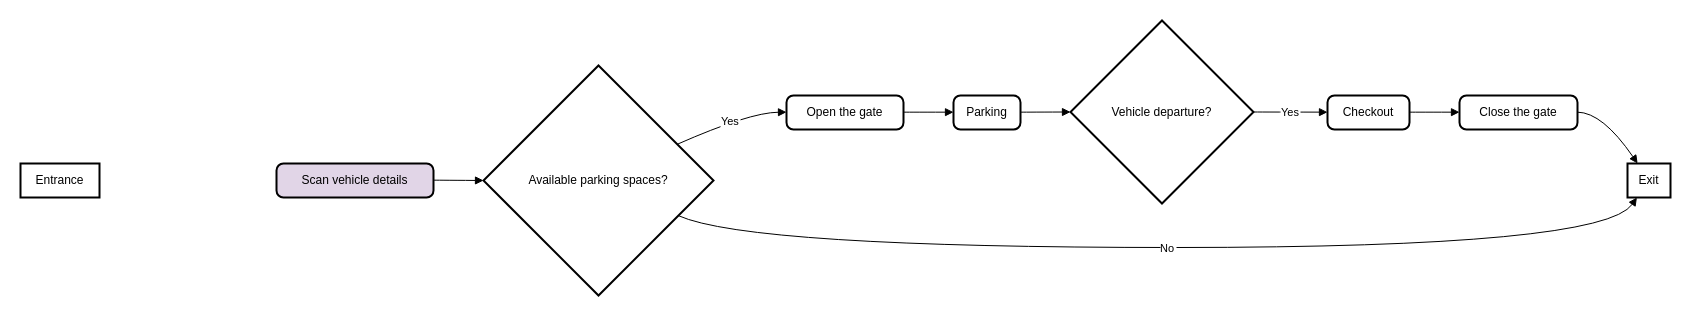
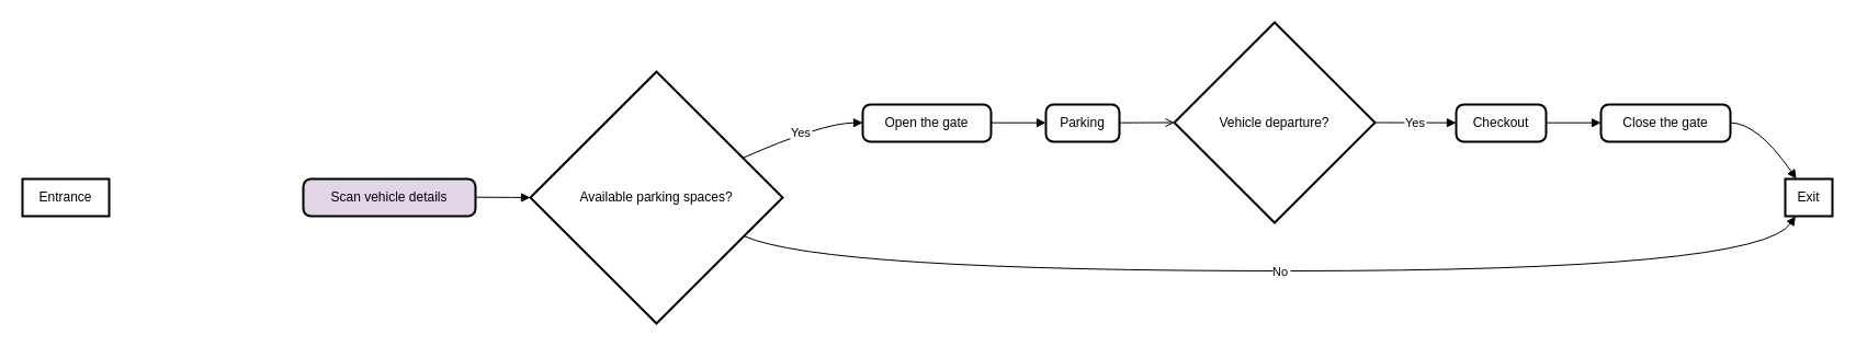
  <mxCell id="0" />
  <mxCell id="1" parent="0" />
  <mxCell id="2" value="Entrance" style="whiteSpace=wrap;strokeWidth=2;" vertex="1" parent="1"><mxGeometry y="163" width="79" height="34" as="geometry" x="20" /></mxCell>
  <mxCell id="3" value="Scan vehicle details" style="rounded=1;absoluteArcSize=1;arcSize=14;whiteSpace=wrap;strokeWidth=2;fillColor=#e1d5e7;" vertex="1" parent="1"><mxGeometry x="276" y="163" width="157" height="34" as="geometry" /></mxCell>
  <mxCell id="4" value="Available parking spaces?" style="rhombus;strokeWidth=2;whiteSpace=wrap;" vertex="1" parent="1"><mxGeometry x="483" y="65" width="230" height="230" as="geometry" /></mxCell>
  <mxCell id="5" value="Open the gate" style="rounded=1;absoluteArcSize=1;arcSize=14;whiteSpace=wrap;strokeWidth=2;" vertex="1" parent="1"><mxGeometry x="786" y="95" width="117" height="34" as="geometry" /></mxCell>
  <mxCell id="6" value="Parking" style="rounded=1;absoluteArcSize=1;arcSize=14;whiteSpace=wrap;strokeWidth=2;" vertex="1" parent="1"><mxGeometry x="953" y="95" width="67" height="34" as="geometry" /></mxCell>
  <mxCell id="7" value="Vehicle departure?" style="rhombus;strokeWidth=2;whiteSpace=wrap;" vertex="1" parent="1"><mxGeometry x="1070" width="183" height="183" as="geometry" y="20" /></mxCell>
  <mxCell id="8" value="Checkout" style="rounded=1;absoluteArcSize=1;arcSize=14;whiteSpace=wrap;strokeWidth=2;" vertex="1" parent="1"><mxGeometry x="1327" y="95" width="82" height="34" as="geometry" /></mxCell>
  <mxCell id="9" value="Close the gate" style="rounded=1;absoluteArcSize=1;arcSize=14;whiteSpace=wrap;strokeWidth=2;" vertex="1" parent="1"><mxGeometry x="1459" y="95" width="118" height="34" as="geometry" /></mxCell>
  <mxCell id="10" value="Exit" style="whiteSpace=wrap;strokeWidth=2;" vertex="1" parent="1"><mxGeometry x="1627" y="163" width="43" height="34" as="geometry" /></mxCell>
  <mxCell id="11" value="" style="curved=1;startArrow=none;endArrow=block;exitX=1;exitY=0.49;entryX=0;entryY=0.5;" edge="1" parent="1" source="3" target="4"><mxGeometry relative="1" as="geometry"><Array as="points" /></mxGeometry></mxCell>
  <mxCell id="12" value="Yes" style="curved=1;startArrow=none;endArrow=block;exitX=1;exitY=0.27;entryX=0;entryY=0.49;" edge="1" parent="1" source="4" target="5"><mxGeometry relative="1" as="geometry"><Array as="points"><mxPoint x="749" y="112" /></Array></mxGeometry></mxCell>
  <mxCell id="13" value="" style="curved=1;startArrow=none;endArrow=block;exitX=1;exitY=0.49;entryX=0;entryY=0.49;" edge="1" parent="1" source="5" target="6"><mxGeometry relative="1" as="geometry"><Array as="points" /></mxGeometry></mxCell>
- <mxCell id="14" value="" style="curved=1;startArrow=none;endArrow=block;exitX=1;exitY=0.49;entryX=0;entryY=0.5;" edge="1" parent="1" source="6" target="7"><mxGeometry relative="1" as="geometry"><Array as="points" /></mxGeometry></mxCell>
+ <mxCell id="14" value="" style="curved=1;startArrow=none;endArrow=open;exitX=1;exitY=0.49;entryX=0;entryY=0.5;" edge="1" parent="1" source="6" target="7"><mxGeometry relative="1" as="geometry"><Array as="points" /></mxGeometry></mxCell>
  <mxCell id="15" value="Yes" style="curved=1;startArrow=none;endArrow=block;exitX=1;exitY=0.5;entryX=0;entryY=0.49;" edge="1" parent="1" source="7" target="8"><mxGeometry relative="1" as="geometry"><Array as="points" /></mxGeometry></mxCell>
  <mxCell id="16" value="" style="curved=1;startArrow=none;endArrow=block;exitX=1;exitY=0.49;entryX=0;entryY=0.49;" edge="1" parent="1" source="8" target="9"><mxGeometry relative="1" as="geometry"><Array as="points" /></mxGeometry></mxCell>
  <mxCell id="17" value="" style="curved=1;startArrow=none;endArrow=block;exitX=1;exitY=0.49;entryX=0.23;entryY=-0.01;" edge="1" parent="1" source="9" target="10"><mxGeometry relative="1" as="geometry"><Array as="points"><mxPoint x="1602" y="112" /></Array></mxGeometry></mxCell>
  <mxCell id="18" value="No" style="curved=1;startArrow=none;endArrow=block;exitX=1;exitY=0.72;entryX=0.23;entryY=0.98;" edge="1" parent="1" source="4" target="10"><mxGeometry relative="1" as="geometry"><Array as="points"><mxPoint x="749" y="247" /><mxPoint x="1602" y="247" /></Array></mxGeometry></mxCell>
